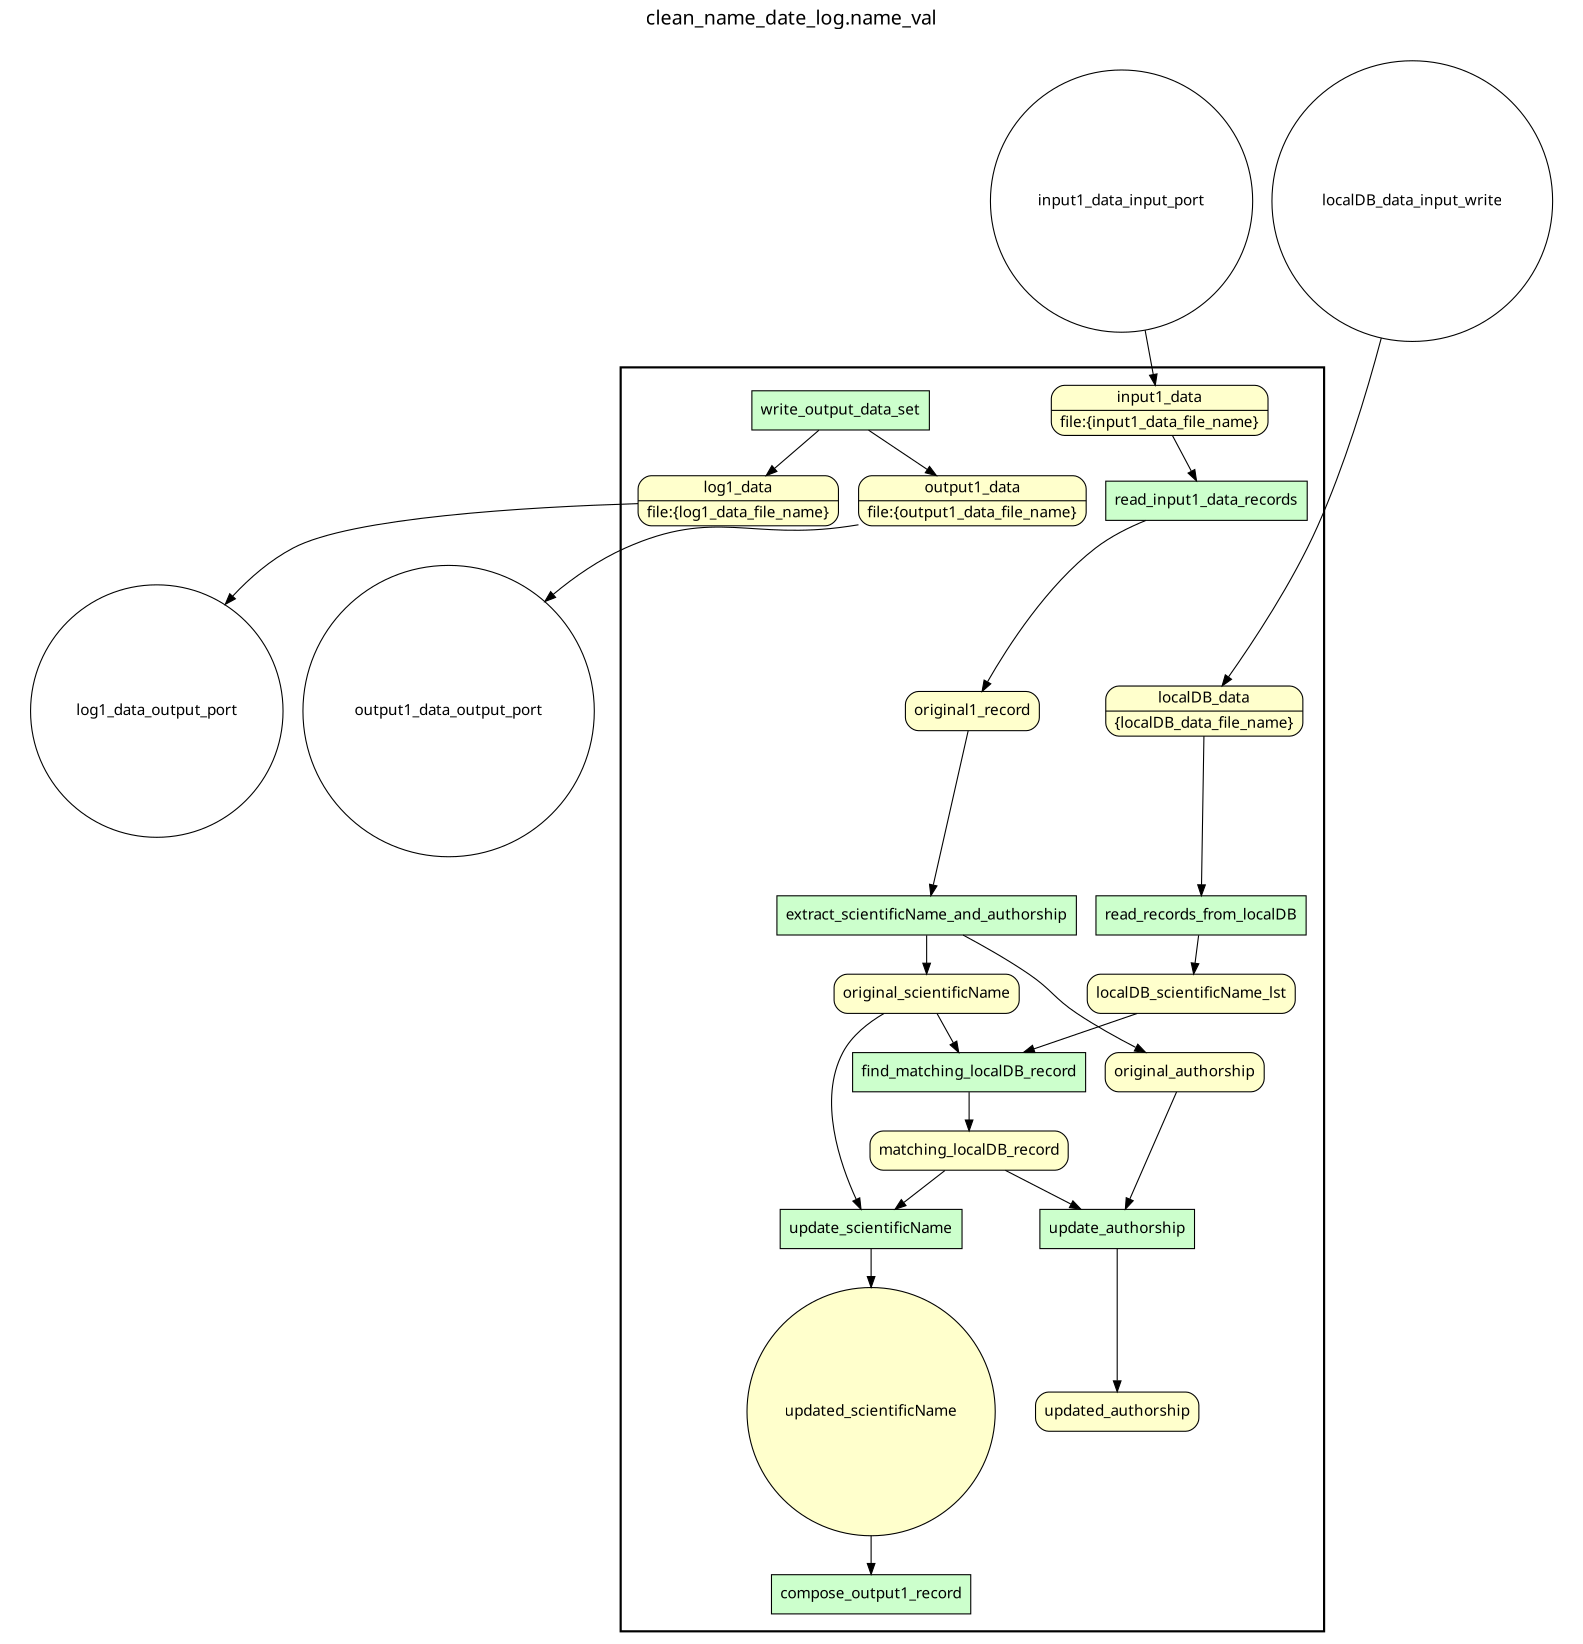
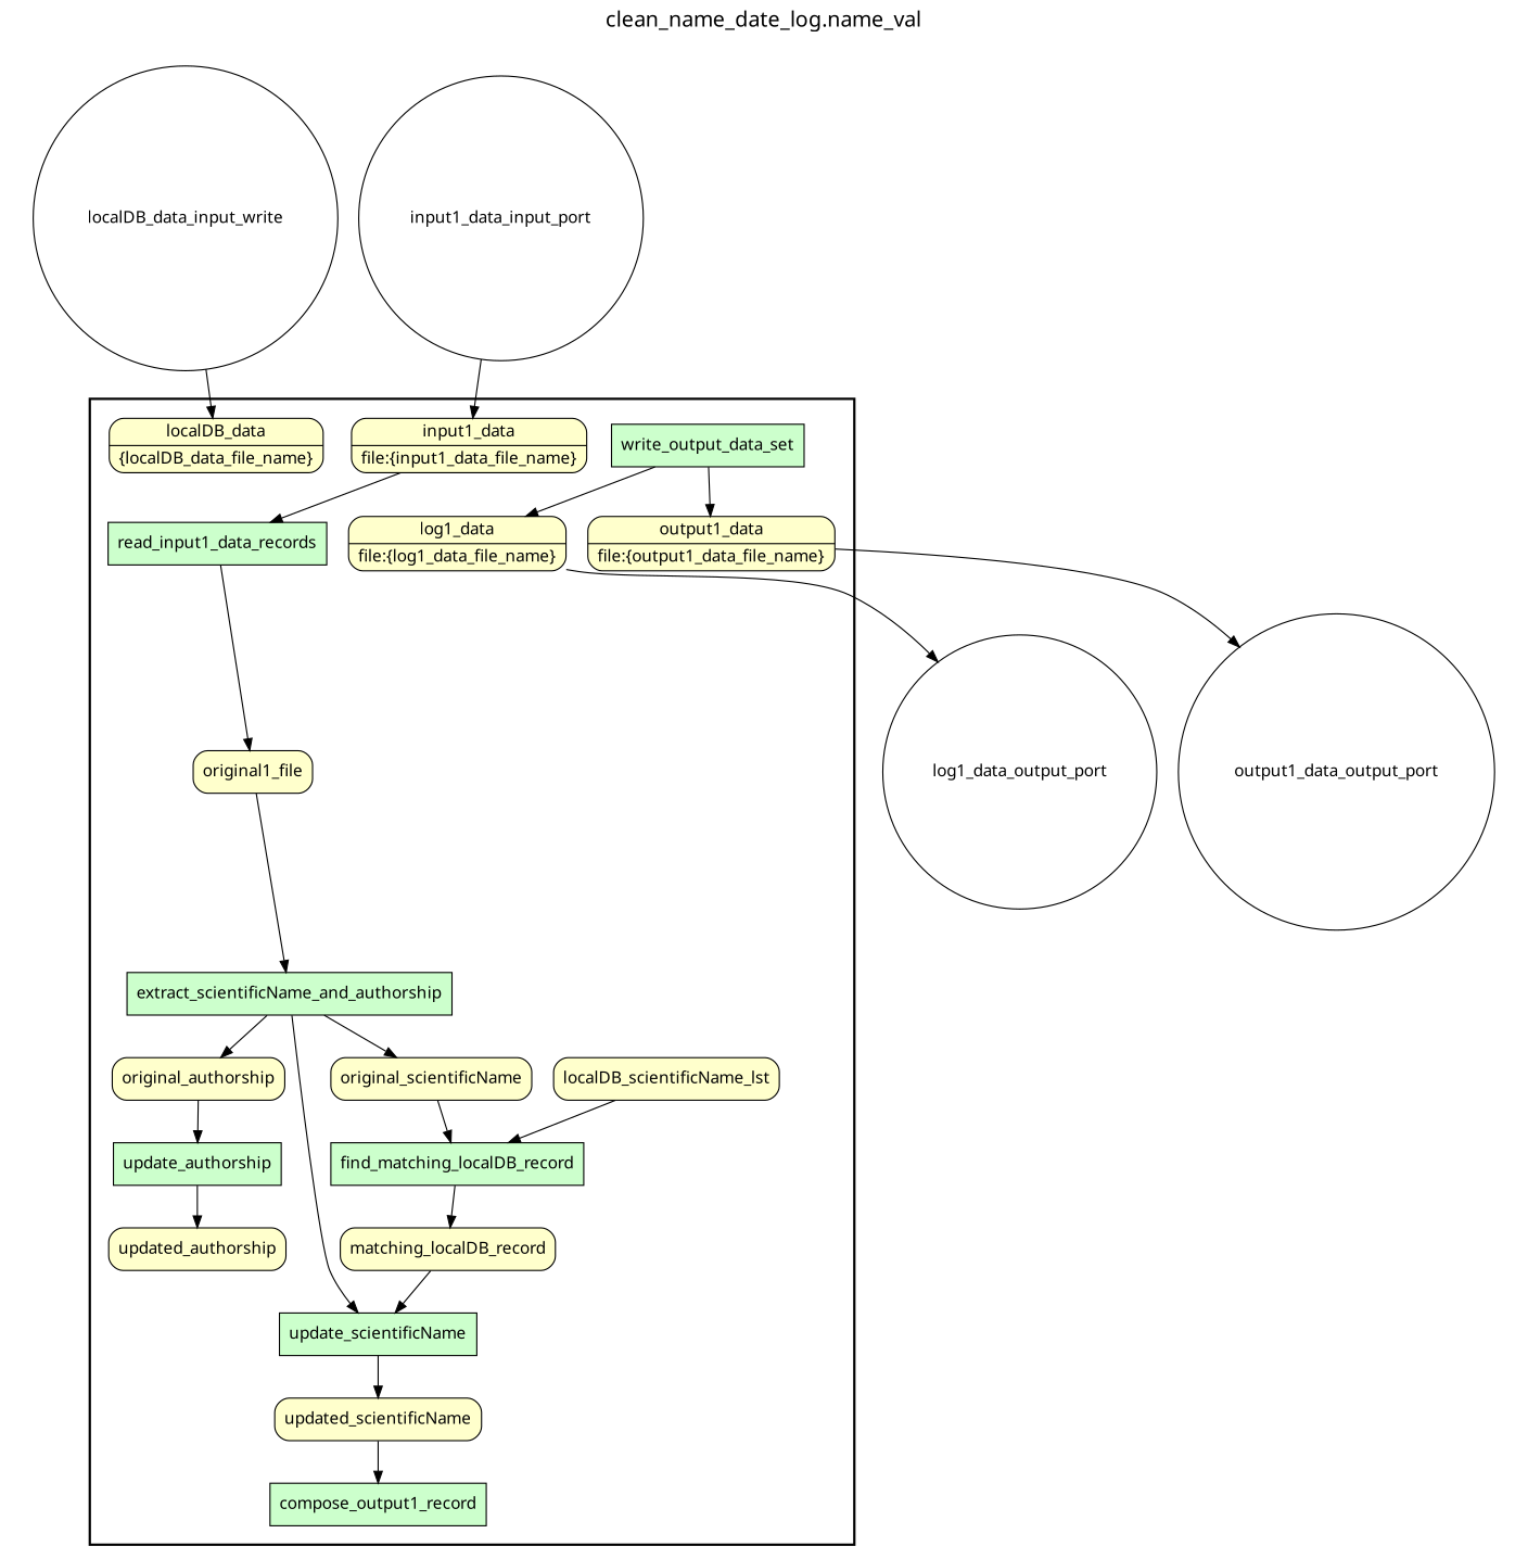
  digraph {
    fontname="Noto Sans"
    fontsize=18
    label="clean_name_date_log.name_val"
    labelloc=t
    rankdir=TB
    node [fillcolor="#FFFFCC" fontname="Noto Sans" peripheries=1 shape=box style="rounded,filled"]
    edge [fontname="Noto Sans"]
-   read_records_from_localDB [fillcolor="#CCFFCC" style=filled]
    localDB_scientificName_lst
    read_input1_data_records [fillcolor="#CCFFCC" style=filled]
-   original1_record
+   original1_record [label=original1_file]
    extract_scientificName_and_authorship [fillcolor="#CCFFCC" style=filled]
    original_scientificName
    original_authorship
    find_matching_localDB_record [fillcolor="#CCFFCC" style=filled]
    matching_localDB_record
    update_scientificName [fillcolor="#CCFFCC" style=filled]
-   updated_scientificName [shape=circle]
+   updated_scientificName
    update_authorship [fillcolor="#CCFFCC" style=filled]
    updated_authorship
    compose_output1_record [fillcolor="#CCFFCC" style=filled]
    write_output_data_set [fillcolor="#CCFFCC" style=filled]
    n16 [label="{<f0> output1_data |<f1> file\:\{output1_data_file_name\}}" rankdir=LR shape=record]
    n17 [label="{<f0> log1_data |<f1> file\:\{log1_data_file_name\}}" rankdir=LR shape=record]
    n18 [label="{<f0> localDB_data |<f1> \{localDB_data_file_name\}}" rankdir=LR shape=record]
    n19 [label="{<f0> input1_data |<f1> file\:\{input1_data_file_name\}}" rankdir=LR shape=record]
    n20 [fillcolor="#FFFFFF" label=localDB_data_input_write shape=circle width=0.2]
    input1_data_input_port [fillcolor="#FFFFFF" shape=circle width=0.2]
    output1_data_output_port [fillcolor="#FFFFFF" shape=circle width=0.2]
    log1_data_output_port [fillcolor="#FFFFFF" shape=circle width=0.2]
    subgraph cluster_1 {
      color=black
      label=""
      penwidth=2
      subgraph cluster_2 {
        color=white
        label=""
        penwidth=2
-       read_records_from_localDB
        localDB_scientificName_lst
        read_input1_data_records
        original1_record
        extract_scientificName_and_authorship
        original_scientificName
        original_authorship
        find_matching_localDB_record
        matching_localDB_record
        update_scientificName
        updated_scientificName
        update_authorship
        updated_authorship
        compose_output1_record
        write_output_data_set
        n16
        n17
        n18
        n19
      }
    }
    subgraph cluster_3 {
      color=white
      label=""
      subgraph cluster_4 {
        color=white
        label=""
        output1_data_output_port
        log1_data_output_port
      }
    }
    subgraph cluster_5 {
      color=white
      label=""
      subgraph cluster_6 {
        color=white
        label=""
        n20
        input1_data_input_port
      }
    }
-   read_records_from_localDB -> localDB_scientificName_lst
    localDB_scientificName_lst -> find_matching_localDB_record
    read_input1_data_records -> original1_record
    original1_record -> extract_scientificName_and_authorship
    extract_scientificName_and_authorship -> original_scientificName
    extract_scientificName_and_authorship -> original_authorship
    original_scientificName -> find_matching_localDB_record
-   original_scientificName -> update_scientificName
+   extract_scientificName_and_authorship -> update_scientificName
    original_authorship -> update_authorship
    find_matching_localDB_record -> matching_localDB_record
    matching_localDB_record -> update_scientificName
-   matching_localDB_record -> update_authorship
    update_scientificName -> updated_scientificName
    updated_scientificName -> compose_output1_record
    update_authorship -> updated_authorship
    write_output_data_set -> n16
    write_output_data_set -> n17
    n16 -> output1_data_output_port
    n17 -> log1_data_output_port
-   n18 -> read_records_from_localDB
    n19 -> read_input1_data_records
    n20 -> n18
    input1_data_input_port -> n19
  }
